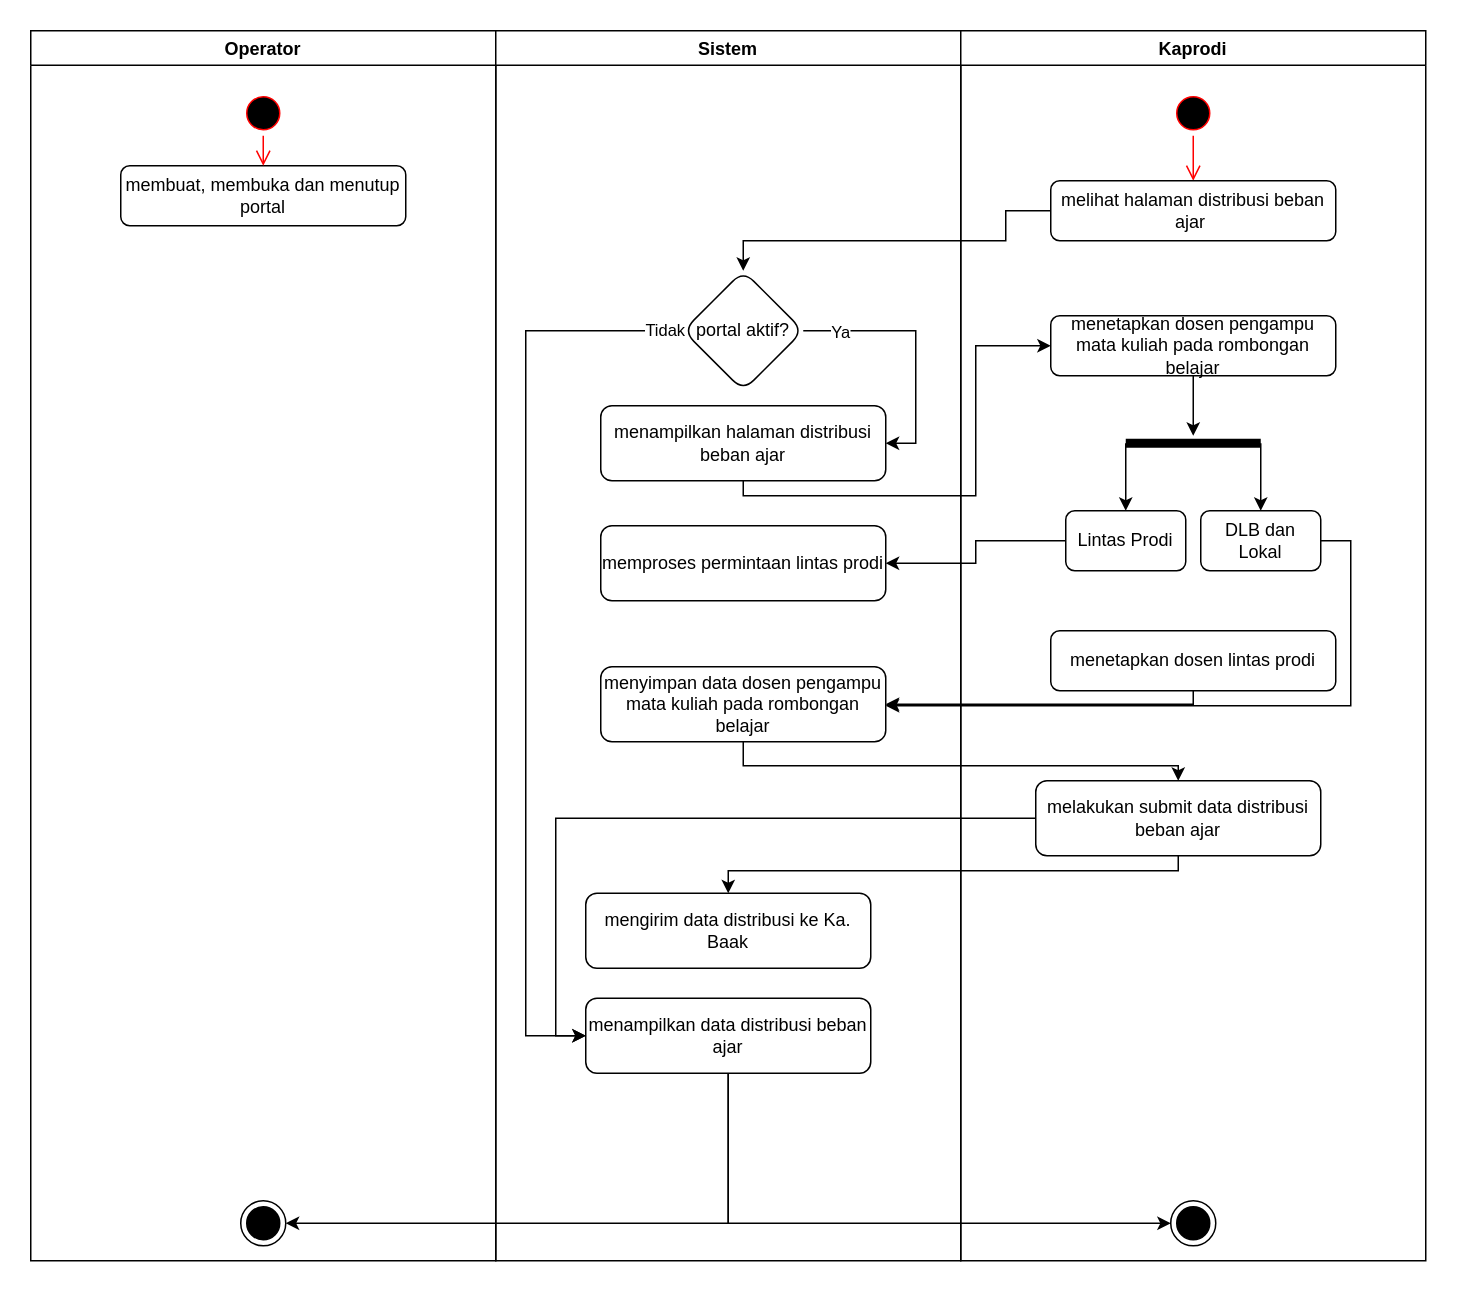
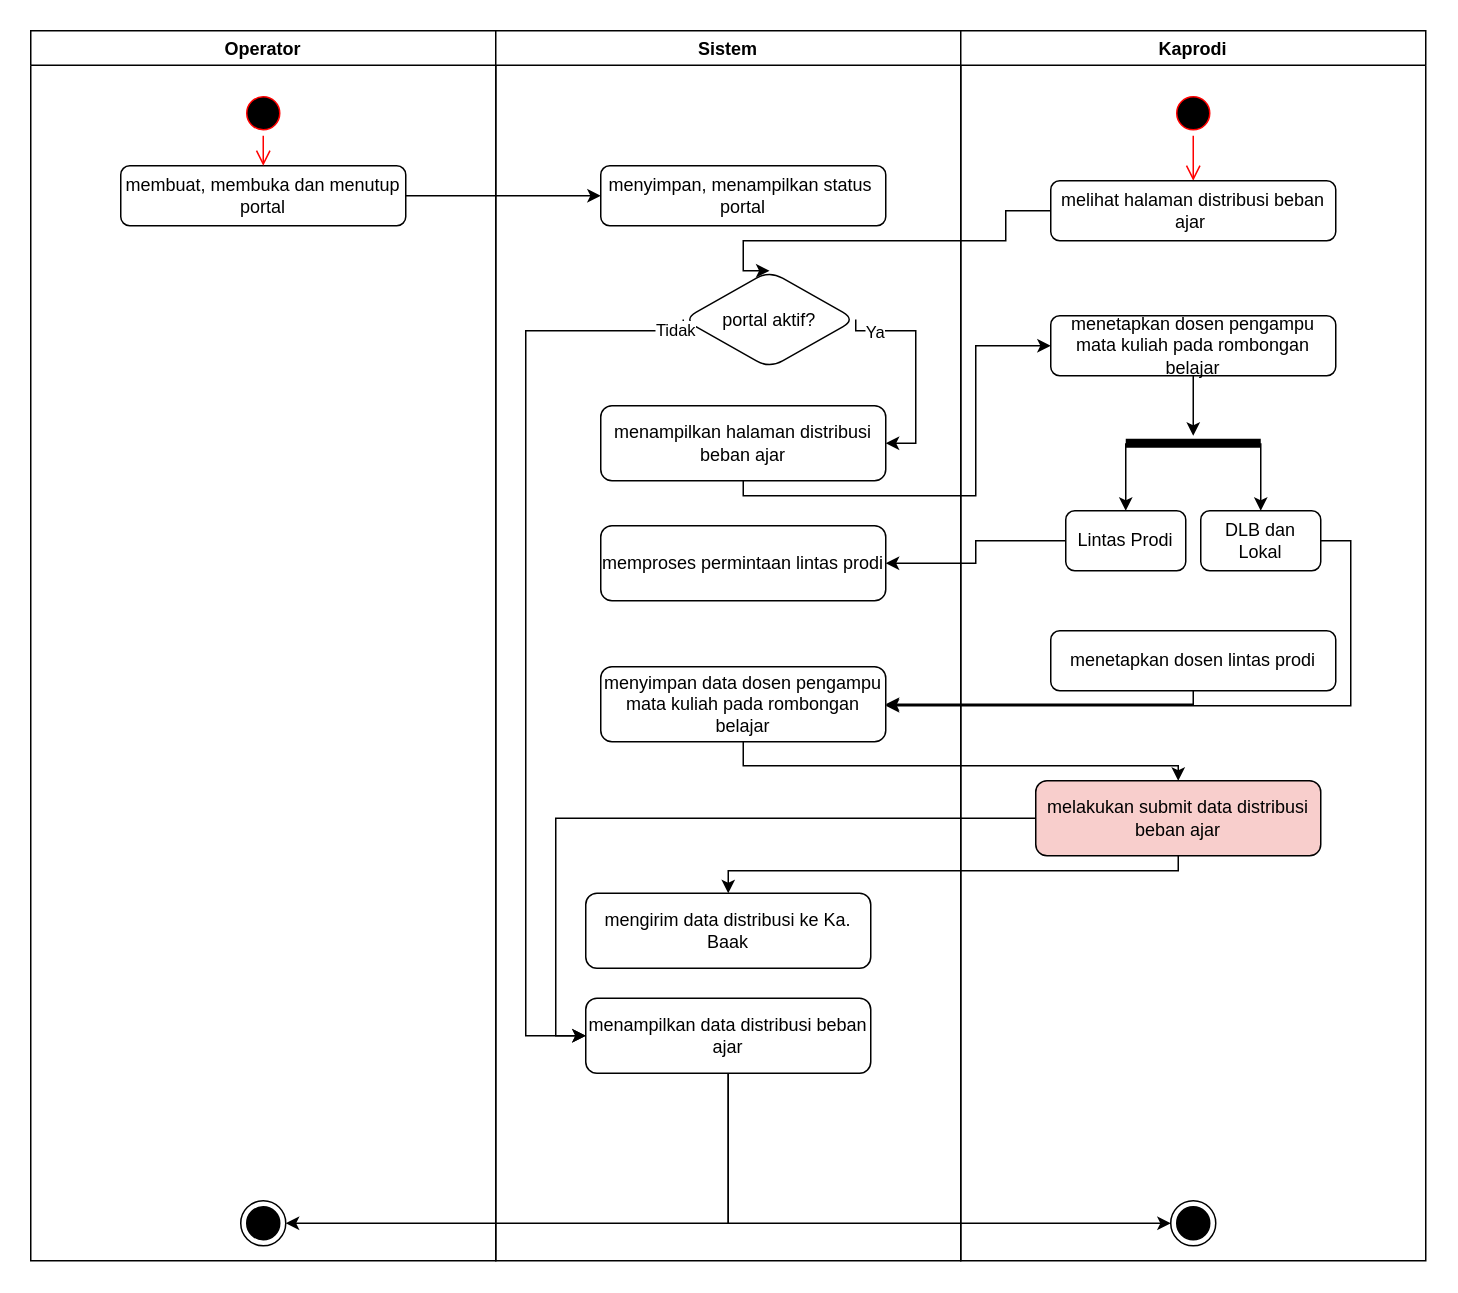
  <mxCell id="0" />
  <mxCell id="1" parent="0" />
  <mxCell id="2" value="Operator" style="swimlane;" parent="1" vertex="1"><mxGeometry x="20" y="20" width="310" height="820" as="geometry" /></mxCell>
  <mxCell id="3" value="" style="ellipse;html=1;shape=startState;fillColor=#000000;strokeColor=#ff0000;" parent="2" vertex="1"><mxGeometry x="140" y="40" width="30" height="30" as="geometry" /></mxCell>
  <mxCell id="4" value="membuat, membuka dan menutup portal" style="rounded=1;whiteSpace=wrap;html=1;" parent="2" vertex="1"><mxGeometry x="60" y="90" width="190" height="40" as="geometry" /></mxCell>
  <mxCell id="5" value="" style="edgeStyle=orthogonalEdgeStyle;html=1;verticalAlign=bottom;endArrow=open;endSize=8;strokeColor=#ff0000;rounded=0;" parent="2" source="3" target="4" edge="1"><mxGeometry relative="1" as="geometry"><mxPoint x="155" y="100" as="targetPoint" /></mxGeometry></mxCell>
  <mxCell id="6" value="" style="ellipse;html=1;shape=endState;fillColor=#000000;strokeColor=#000000;" vertex="1" parent="2"><mxGeometry x="140" y="780" width="30" height="30" as="geometry" /></mxCell>
  <mxCell id="7" value="Sistem" style="swimlane;" parent="1" vertex="1"><mxGeometry x="330" y="20" width="310" height="820" as="geometry" /></mxCell>
- <mxCell id="9" value="portal aktif?" style="rhombus;whiteSpace=wrap;html=1;rounded=1;" parent="7" vertex="1"><mxGeometry x="125" y="160" width="80" height="80" as="geometry" /></mxCell>
+ <mxCell id="8" value="menyimpan, menampilkan status&amp;nbsp; portal" style="rounded=1;whiteSpace=wrap;html=1;" parent="7" vertex="1"><mxGeometry x="70" y="90" width="190" height="40" as="geometry" /></mxCell>
+ <mxCell id="9" value="portal aktif?" style="rhombus;whiteSpace=wrap;html=1;rounded=1;" parent="7" vertex="1"><mxGeometry x="125" y="160" width="115" height="65" as="geometry" /></mxCell>
  <mxCell id="10" value="menampilkan halaman distribusi beban ajar" style="whiteSpace=wrap;html=1;rounded=1;" parent="7" vertex="1"><mxGeometry x="70" y="250" width="190" height="50" as="geometry" /></mxCell>
  <mxCell id="11" style="edgeStyle=orthogonalEdgeStyle;rounded=0;orthogonalLoop=1;jettySize=auto;html=1;entryX=1;entryY=0.5;entryDx=0;entryDy=0;exitX=1;exitY=0.5;exitDx=0;exitDy=0;" parent="7" source="9" target="10" edge="1"><mxGeometry relative="1" as="geometry"><mxPoint x="270.0" y="500" as="targetPoint" /><Array as="points"><mxPoint x="280" y="200" /><mxPoint x="280" y="275" /></Array></mxGeometry></mxCell>
  <mxCell id="12" value="Ya" style="edgeLabel;html=1;align=center;verticalAlign=middle;resizable=0;points=[];" parent="11" vertex="1" connectable="0"><mxGeometry x="-0.702" y="1" relative="1" as="geometry"><mxPoint x="-1" y="1" as="offset" /></mxGeometry></mxCell>
  <mxCell id="13" value="menyimpan data dosen pengampu mata kuliah pada rombongan belajar" style="whiteSpace=wrap;html=1;rounded=1;" parent="7" vertex="1"><mxGeometry x="70" y="424" width="190" height="50" as="geometry" /></mxCell>
  <mxCell id="14" value="mengirim data distribusi ke Ka. Baak" style="whiteSpace=wrap;html=1;rounded=1;" parent="7" vertex="1"><mxGeometry x="60" y="575" width="190" height="50" as="geometry" /></mxCell>
  <mxCell id="15" value="menampilkan data distribusi beban ajar" style="whiteSpace=wrap;html=1;rounded=1;" parent="7" vertex="1"><mxGeometry x="60" y="645" width="190" height="50" as="geometry" /></mxCell>
  <mxCell id="16" value="" style="edgeStyle=orthogonalEdgeStyle;rounded=0;orthogonalLoop=1;jettySize=auto;html=1;entryX=0;entryY=0.5;entryDx=0;entryDy=0;exitX=0;exitY=0.5;exitDx=0;exitDy=0;" parent="7" source="9" target="15" edge="1"><mxGeometry relative="1" as="geometry"><Array as="points"><mxPoint x="20" y="200" /><mxPoint x="20" y="670" /></Array></mxGeometry></mxCell>
  <mxCell id="17" value="Tidak" style="edgeLabel;html=1;align=center;verticalAlign=middle;resizable=0;points=[];" parent="16" vertex="1" connectable="0"><mxGeometry x="-0.958" y="-1" relative="1" as="geometry"><mxPoint as="offset" /></mxGeometry></mxCell>
  <mxCell id="18" value="memproses permintaan lintas prodi" style="whiteSpace=wrap;html=1;rounded=1;" vertex="1" parent="7"><mxGeometry x="70" y="330" width="190" height="50" as="geometry" /></mxCell>
+ <mxCell id="19" style="edgeStyle=orthogonalEdgeStyle;rounded=0;orthogonalLoop=1;jettySize=auto;html=1;entryX=0;entryY=0.5;entryDx=0;entryDy=0;exitX=1;exitY=0.5;exitDx=0;exitDy=0;" parent="1" source="4" target="8" edge="1"><mxGeometry relative="1" as="geometry"><mxPoint x="150" y="190" as="sourcePoint" /><Array as="points" /></mxGeometry></mxCell>
  <mxCell id="20" value="Kaprodi" style="swimlane;" parent="1" vertex="1"><mxGeometry x="640" y="20" width="310" height="820" as="geometry" /></mxCell>
  <mxCell id="21" value="" style="ellipse;html=1;shape=startState;fillColor=#000000;strokeColor=#ff0000;" parent="20" vertex="1"><mxGeometry x="140" y="40" width="30" height="30" as="geometry" /></mxCell>
  <mxCell id="22" value="" style="edgeStyle=orthogonalEdgeStyle;html=1;verticalAlign=bottom;endArrow=open;endSize=8;strokeColor=#ff0000;rounded=0;" parent="20" source="21" edge="1"><mxGeometry relative="1" as="geometry"><mxPoint x="155" y="100" as="targetPoint" /></mxGeometry></mxCell>
  <mxCell id="23" value="melihat halaman distribusi beban ajar&amp;nbsp;" style="rounded=1;whiteSpace=wrap;html=1;" parent="20" vertex="1"><mxGeometry x="60" y="100" width="190" height="40" as="geometry" /></mxCell>
  <mxCell id="24" value="" style="edgeStyle=orthogonalEdgeStyle;rounded=0;orthogonalLoop=1;jettySize=auto;html=1;strokeColor=#000000;" edge="1" parent="20" source="25" target="30"><mxGeometry relative="1" as="geometry" /></mxCell>
  <mxCell id="25" value="menetapkan dosen pengampu mata kuliah pada rombongan belajar" style="rounded=1;whiteSpace=wrap;html=1;" parent="20" vertex="1"><mxGeometry x="60" y="190" width="190" height="40" as="geometry" /></mxCell>
- <mxCell id="26" value="melakukan submit data distribusi beban ajar" style="whiteSpace=wrap;html=1;rounded=1;" parent="20" vertex="1"><mxGeometry x="50" y="500" width="190" height="50" as="geometry" /></mxCell>
+ <mxCell id="26" value="melakukan submit data distribusi beban ajar" style="whiteSpace=wrap;html=1;rounded=1;fillColor=#f8cecc;" parent="20" vertex="1"><mxGeometry x="50" y="500" width="190" height="50" as="geometry" /></mxCell>
  <mxCell id="27" value="" style="ellipse;html=1;shape=endState;fillColor=#000000;strokeColor=#000000;" vertex="1" parent="20"><mxGeometry x="140" y="780" width="30" height="30" as="geometry" /></mxCell>
  <mxCell id="28" style="edgeStyle=orthogonalEdgeStyle;rounded=0;orthogonalLoop=1;jettySize=auto;html=1;entryX=0.5;entryY=0;entryDx=0;entryDy=0;strokeColor=#000000;exitX=1;exitY=0.5;exitDx=0;exitDy=0;exitPerimeter=0;" edge="1" parent="20" source="30" target="32"><mxGeometry relative="1" as="geometry"><Array as="points"><mxPoint x="200" y="275" /></Array></mxGeometry></mxCell>
  <mxCell id="29" style="edgeStyle=orthogonalEdgeStyle;rounded=0;orthogonalLoop=1;jettySize=auto;html=1;exitX=0;exitY=0.5;exitDx=0;exitDy=0;exitPerimeter=0;entryX=0.5;entryY=0;entryDx=0;entryDy=0;strokeColor=#000000;" edge="1" parent="20" source="30" target="31"><mxGeometry relative="1" as="geometry"><Array as="points"><mxPoint x="110" y="290" /><mxPoint x="110" y="290" /></Array></mxGeometry></mxCell>
  <mxCell id="30" value="" style="shape=line;html=1;strokeWidth=6;strokeColor=#000000;" vertex="1" parent="20"><mxGeometry x="110" y="270" width="90" height="10" as="geometry" /></mxCell>
  <mxCell id="31" value="Lintas Prodi" style="rounded=1;whiteSpace=wrap;html=1;" vertex="1" parent="20"><mxGeometry x="70" y="320" width="80" height="40" as="geometry" /></mxCell>
  <mxCell id="32" value="DLB dan Lokal" style="rounded=1;whiteSpace=wrap;html=1;" vertex="1" parent="20"><mxGeometry x="160" y="320" width="80" height="40" as="geometry" /></mxCell>
  <mxCell id="33" value="menetapkan dosen lintas prodi" style="rounded=1;whiteSpace=wrap;html=1;" vertex="1" parent="20"><mxGeometry x="60" y="400" width="190" height="40" as="geometry" /></mxCell>
  <mxCell id="34" style="edgeStyle=orthogonalEdgeStyle;rounded=0;orthogonalLoop=1;jettySize=auto;html=1;entryX=0.5;entryY=0;entryDx=0;entryDy=0;" parent="1" source="23" target="9" edge="1"><mxGeometry relative="1" as="geometry"><Array as="points"><mxPoint x="670" y="140" /><mxPoint x="670" y="160" /><mxPoint x="495" y="160" /></Array></mxGeometry></mxCell>
  <mxCell id="35" style="edgeStyle=orthogonalEdgeStyle;rounded=0;orthogonalLoop=1;jettySize=auto;html=1;entryX=0.5;entryY=0;entryDx=0;entryDy=0;" parent="1" source="13" target="26" edge="1"><mxGeometry relative="1" as="geometry"><Array as="points"><mxPoint x="495" y="510" /><mxPoint x="785" y="510" /></Array></mxGeometry></mxCell>
  <mxCell id="36" style="edgeStyle=orthogonalEdgeStyle;rounded=0;orthogonalLoop=1;jettySize=auto;html=1;entryX=0;entryY=0.5;entryDx=0;entryDy=0;" parent="1" source="26" target="15" edge="1"><mxGeometry relative="1" as="geometry"><Array as="points"><mxPoint x="370" y="545" /><mxPoint x="370" y="690" /></Array></mxGeometry></mxCell>
  <mxCell id="37" style="edgeStyle=orthogonalEdgeStyle;rounded=0;orthogonalLoop=1;jettySize=auto;html=1;entryX=0.5;entryY=0;entryDx=0;entryDy=0;" parent="1" source="26" target="14" edge="1"><mxGeometry relative="1" as="geometry"><Array as="points"><mxPoint x="485" y="580" /></Array></mxGeometry></mxCell>
  <mxCell id="38" style="edgeStyle=orthogonalEdgeStyle;rounded=0;orthogonalLoop=1;jettySize=auto;html=1;entryX=1;entryY=0.5;entryDx=0;entryDy=0;" edge="1" parent="1" source="15" target="6"><mxGeometry relative="1" as="geometry"><Array as="points"><mxPoint x="485" y="815" /></Array></mxGeometry></mxCell>
  <mxCell id="39" style="edgeStyle=orthogonalEdgeStyle;rounded=0;orthogonalLoop=1;jettySize=auto;html=1;entryX=0;entryY=0.5;entryDx=0;entryDy=0;" edge="1" parent="1" source="15" target="27"><mxGeometry relative="1" as="geometry"><Array as="points"><mxPoint x="485" y="815" /></Array></mxGeometry></mxCell>
  <mxCell id="40" style="edgeStyle=orthogonalEdgeStyle;rounded=0;orthogonalLoop=1;jettySize=auto;html=1;entryX=0;entryY=0.5;entryDx=0;entryDy=0;strokeColor=#000000;" edge="1" parent="1" source="10" target="25"><mxGeometry relative="1" as="geometry"><Array as="points"><mxPoint x="495" y="330" /><mxPoint x="650" y="330" /><mxPoint x="650" y="230" /></Array></mxGeometry></mxCell>
  <mxCell id="41" style="edgeStyle=orthogonalEdgeStyle;rounded=0;orthogonalLoop=1;jettySize=auto;html=1;entryX=1;entryY=0.5;entryDx=0;entryDy=0;strokeColor=#000000;" edge="1" parent="1" source="31" target="18"><mxGeometry relative="1" as="geometry"><Array as="points"><mxPoint x="650" y="360" /><mxPoint x="650" y="375" /></Array></mxGeometry></mxCell>
  <mxCell id="42" style="edgeStyle=orthogonalEdgeStyle;rounded=0;orthogonalLoop=1;jettySize=auto;html=1;entryX=1;entryY=0.5;entryDx=0;entryDy=0;strokeColor=#000000;" edge="1" parent="1" source="33" target="13"><mxGeometry relative="1" as="geometry"><Array as="points"><mxPoint x="795" y="469" /></Array></mxGeometry></mxCell>
  <mxCell id="43" style="edgeStyle=orthogonalEdgeStyle;rounded=0;orthogonalLoop=1;jettySize=auto;html=1;strokeColor=#000000;" edge="1" parent="1" source="32"><mxGeometry relative="1" as="geometry"><mxPoint x="590" y="470" as="targetPoint" /><Array as="points"><mxPoint x="900" y="360" /><mxPoint x="900" y="470" /></Array></mxGeometry></mxCell>
